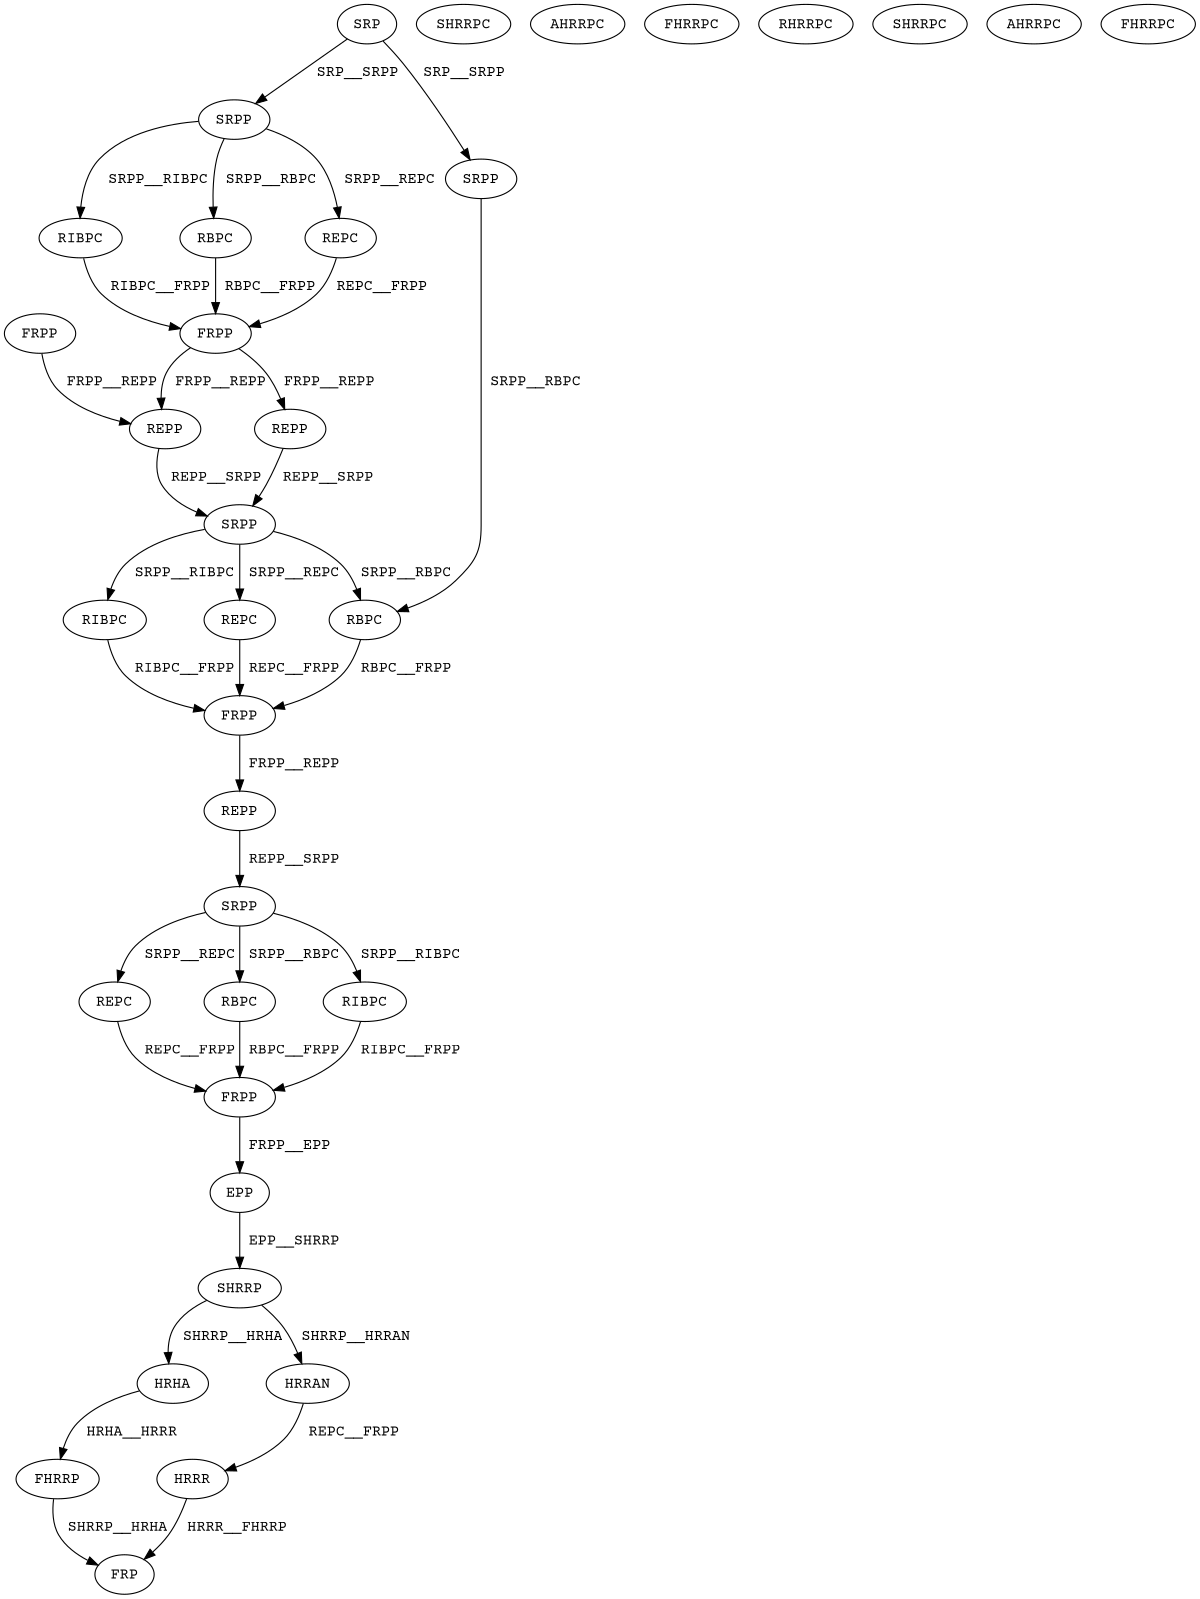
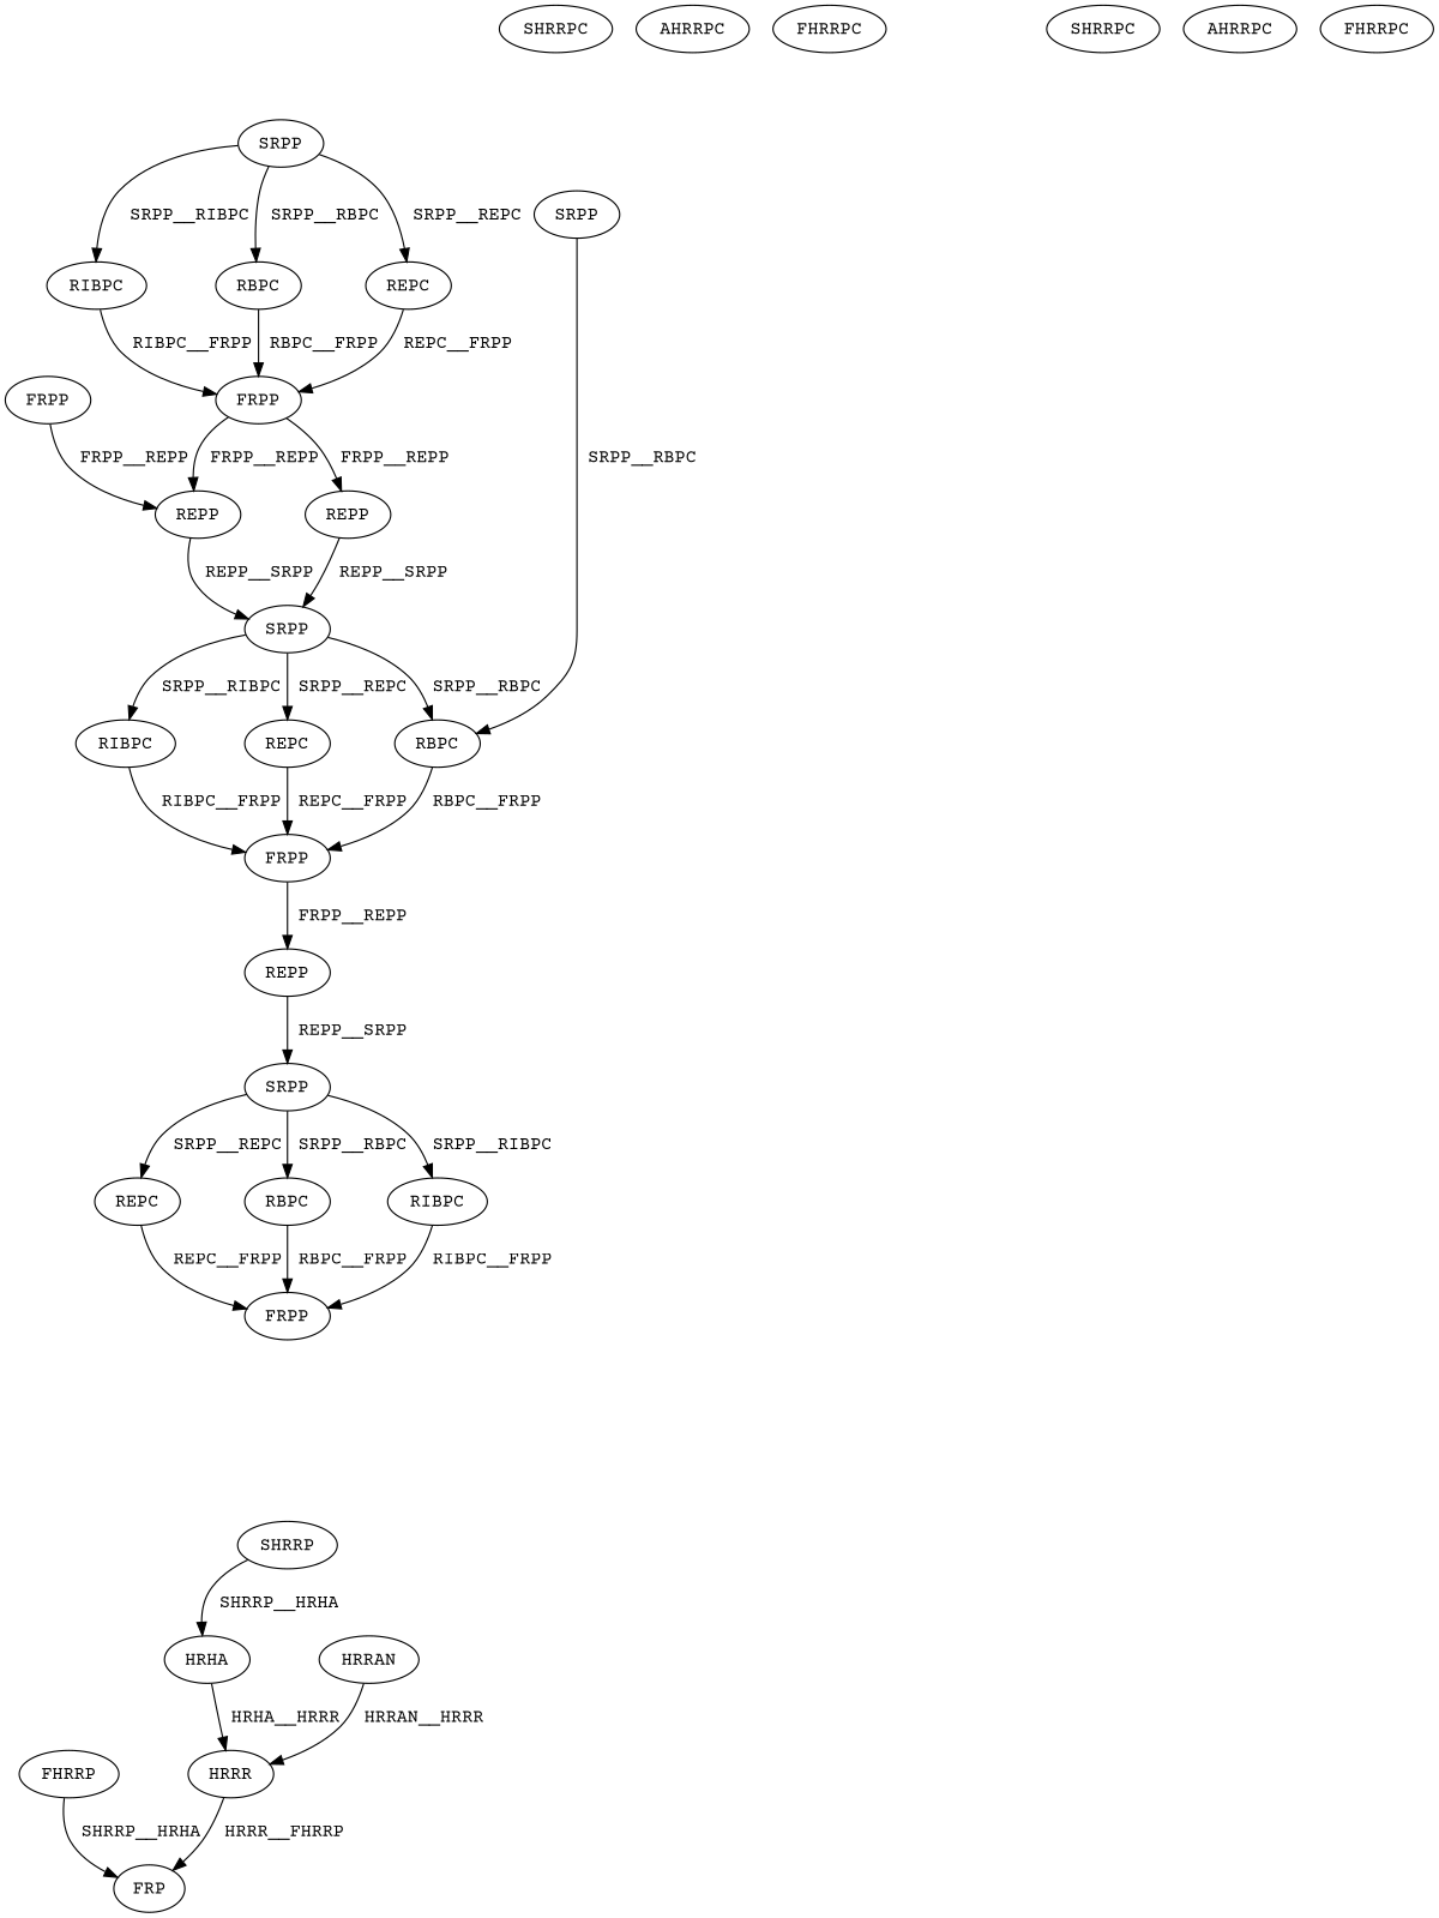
  digraph {
    fontname="Courier Prime"
    node [color=black fontcolor=black fontname="Courier Prime"]
    edge [color=black fontcolor=black fontname="Courier Prime"]
-   n1 [label=SRP]
    n2 [label=SRPP]
    n3 [label=SRPP]
    n4 [label=RBPC]
    n5 [label=REPC]
    n6 [label=RIBPC]
    n7 [label=RBPC]
    n8 [label=FRPP]
    n9 [label=FRPP]
    n10 [label=REPP]
    n11 [label=SRPP]
    n12 [label=REPP]
    n13 [label=FRPP]
    n14 [label=RIBPC]
    n15 [label=REPC]
    n16 [label=REPP]
    n17 [label=SRPP]
    n18 [label=REPC]
    n19 [label=RBPC]
    n20 [label=RIBPC]
    n21 [label=FRPP]
-   n22 [label=EPP]
    n23 [label=SHRRP]
    n24 [label=HRHA]
    n25 [label=HRRAN]
    n26 [label=HRRR]
    n27 [label=FRP]
    n28 [label=SHRRPC]
    n29 [label=AHRRPC]
    n30 [label=FHRRPC]
-   n31 [label=RHRRPC]
    n32 [label=SHRRPC]
    n33 [label=AHRRPC]
    n34 [label=FHRRPC]
    n35 [label=FHRRP]
-   n1 -> n2 [label=" SRP__SRPP"]
-   n1 -> n3 [label=" SRP__SRPP"]
    n2 -> n4 [label=" SRPP__RBPC"]
    n2 -> n5 [label=" SRPP__REPC"]
    n2 -> n6 [label=" SRPP__RIBPC"]
    n3 -> n7 [label=" SRPP__RBPC"]
    n4 -> n8 [label=" RBPC__FRPP"]
    n5 -> n8 [label=" REPC__FRPP"]
    n6 -> n8 [label=" RIBPC__FRPP"]
    n7 -> n13 [label=" RBPC__FRPP"]
    n8 -> n10 [label=" FRPP__REPP"]
    n8 -> n12 [label=" FRPP__REPP"]
    n9 -> n10 [label=" FRPP__REPP"]
    n10 -> n11 [label=" REPP__SRPP"]
    n11 -> n7 [label=" SRPP__RBPC"]
    n11 -> n14 [label=" SRPP__RIBPC"]
    n11 -> n15 [label=" SRPP__REPC"]
    n12 -> n11 [label=" REPP__SRPP"]
    n13 -> n16 [label=" FRPP__REPP"]
    n14 -> n13 [label=" RIBPC__FRPP"]
    n15 -> n13 [label=" REPC__FRPP"]
    n16 -> n17 [label=" REPP__SRPP"]
    n17 -> n18 [label=" SRPP__REPC"]
    n17 -> n19 [label=" SRPP__RBPC"]
    n17 -> n20 [label=" SRPP__RIBPC"]
    n18 -> n21 [label=" REPC__FRPP"]
    n19 -> n21 [label=" RBPC__FRPP"]
    n20 -> n21 [label=" RIBPC__FRPP"]
-   n21 -> n22 [label=" FRPP__EPP"]
-   n22 -> n23 [label=" EPP__SHRRP"]
    n23 -> n24 [label=" SHRRP__HRHA"]
-   n23 -> n25 [label=" SHRRP__HRRAN"]
-   n24 -> n35 [label=" HRHA__HRRR"]
-   n25 -> n26 [label=" REPC__FRPP"]
+   n24 -> n26 [label=" HRHA__HRRR"]
+   n25 -> n26 [label=" HRRAN__HRRR"]
    n26 -> n27 [label=" HRRR__FHRRP"]
    n35 -> n27 [label=" SHRRP__HRHA"]
  }
